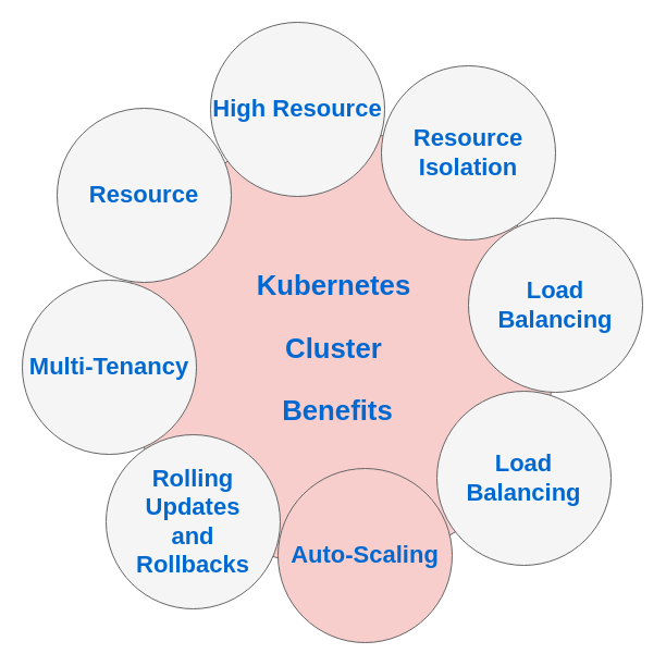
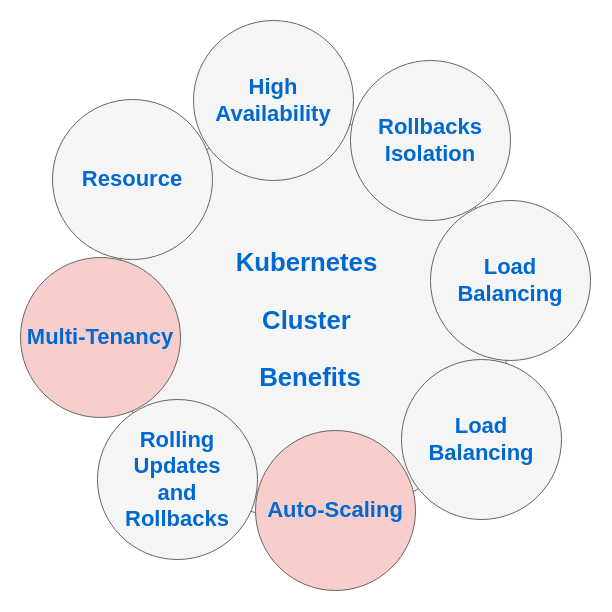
  <mxCell id="0" />
  <mxCell id="1" parent="0" />
- <mxCell id="2" value="&lt;h3 class=&quot;graf graf--h3&quot; name=&quot;c93f&quot;&gt;&lt;font face=&quot;Helvetica&quot;&gt;Kubernetes&amp;nbsp;&lt;/font&gt;&lt;/h3&gt;&lt;h3 class=&quot;graf graf--h3&quot; name=&quot;c93f&quot;&gt;&lt;font face=&quot;Helvetica&quot;&gt;Cluster&amp;nbsp;&lt;/font&gt;&lt;/h3&gt;&lt;h3 class=&quot;graf graf--h3&quot; name=&quot;c93f&quot;&gt;&lt;font face=&quot;Helvetica&quot;&gt;Benefits&lt;/font&gt;&lt;br&gt;&lt;/h3&gt;" style="ellipse;whiteSpace=wrap;html=1;rounded=0;shadow=0;dashed=0;comic=0;fontFamily=Verdana;fontSize=22;fontColor=#0069D1;fillColor=#f8cecc;strokeColor=#666666;" parent="1" vertex="1"><mxGeometry x="110" y="120" width="400" height="400" as="geometry" /></mxCell>
- <mxCell id="3" value="&lt;font face=&quot;Helvetica&quot;&gt;&lt;b&gt;High Resource&lt;/b&gt;&lt;/font&gt;" style="ellipse;whiteSpace=wrap;html=1;rounded=0;shadow=0;dashed=0;comic=0;fontFamily=Verdana;fontSize=22;fontColor=#0069D1;fillColor=#f5f5f5;strokeColor=#666666;" parent="1" vertex="1"><mxGeometry x="193" y="20" width="160" height="160" as="geometry" /></mxCell>
+ <mxCell id="2" value="&lt;h3 class=&quot;graf graf--h3&quot; name=&quot;c93f&quot;&gt;&lt;font face=&quot;Helvetica&quot;&gt;Kubernetes&amp;nbsp;&lt;/font&gt;&lt;/h3&gt;&lt;h3 class=&quot;graf graf--h3&quot; name=&quot;c93f&quot;&gt;&lt;font face=&quot;Helvetica&quot;&gt;Cluster&amp;nbsp;&lt;/font&gt;&lt;/h3&gt;&lt;h3 class=&quot;graf graf--h3&quot; name=&quot;c93f&quot;&gt;&lt;font face=&quot;Helvetica&quot;&gt;Benefits&lt;/font&gt;&lt;br&gt;&lt;/h3&gt;" style="ellipse;whiteSpace=wrap;html=1;rounded=0;shadow=0;dashed=0;comic=0;fontFamily=Verdana;fontSize=22;fontColor=#0069D1;fillColor=#f5f5f5;strokeColor=#666666;" parent="1" vertex="1"><mxGeometry x="110" y="120" width="400" height="400" as="geometry" /></mxCell>
+ <mxCell id="3" value="&lt;font face=&quot;Helvetica&quot;&gt;&lt;b&gt;High Availability&lt;/b&gt;&lt;/font&gt;" style="ellipse;whiteSpace=wrap;html=1;rounded=0;shadow=0;dashed=0;comic=0;fontFamily=Verdana;fontSize=22;fontColor=#0069D1;fillColor=#f5f5f5;strokeColor=#666666;" parent="1" vertex="1"><mxGeometry x="193" y="20" width="160" height="160" as="geometry" /></mxCell>
  <mxCell id="4" value="&lt;font face=&quot;Helvetica&quot;&gt;&lt;b&gt;Rolling Updates &lt;br&gt;and &lt;br&gt;Rollbacks&lt;/b&gt;&lt;/font&gt;" style="ellipse;whiteSpace=wrap;html=1;rounded=0;shadow=0;dashed=0;comic=0;fontFamily=Verdana;fontSize=22;fontColor=#0069D1;fillColor=#f5f5f5;strokeColor=#666666;align=center;" parent="1" vertex="1"><mxGeometry x="97" y="399" width="160" height="160" as="geometry" /></mxCell>
  <mxCell id="5" value="&lt;font face=&quot;Helvetica&quot;&gt;&lt;b&gt;Resource&lt;/b&gt;&lt;/font&gt;" style="ellipse;whiteSpace=wrap;html=1;rounded=0;shadow=0;dashed=0;comic=0;fontFamily=Verdana;fontSize=22;fontColor=#0069D1;fillColor=#f5f5f5;strokeColor=#666666;" parent="1" vertex="1"><mxGeometry x="52" y="99" width="160" height="160" as="geometry" /></mxCell>
- <mxCell id="6" value="&lt;font face=&quot;Helvetica&quot;&gt;&lt;b&gt;Resource Isolation&lt;/b&gt;&lt;/font&gt;" style="ellipse;whiteSpace=wrap;html=1;rounded=0;shadow=0;dashed=0;comic=0;fontFamily=Verdana;fontSize=22;fontColor=#0069D1;fillColor=#f5f5f5;strokeColor=#666666;align=center;" parent="1" vertex="1"><mxGeometry x="350" y="60" width="160" height="160" as="geometry" /></mxCell>
+ <mxCell id="6" value="&lt;font face=&quot;Helvetica&quot;&gt;&lt;b&gt;Rollbacks Isolation&lt;/b&gt;&lt;/font&gt;" style="ellipse;whiteSpace=wrap;html=1;rounded=0;shadow=0;dashed=0;comic=0;fontFamily=Verdana;fontSize=22;fontColor=#0069D1;fillColor=#f5f5f5;strokeColor=#666666;align=center;" parent="1" vertex="1"><mxGeometry x="350" y="60" width="160" height="160" as="geometry" /></mxCell>
  <mxCell id="7" value="&lt;div&gt;&lt;font style=&quot;&quot; face=&quot;Helvetica&quot;&gt;&lt;b&gt;Auto-Scaling&lt;/b&gt;&lt;/font&gt;&lt;br&gt;&lt;/div&gt;" style="ellipse;whiteSpace=wrap;html=1;rounded=0;shadow=0;dashed=0;comic=0;fontFamily=Verdana;fontSize=22;fontColor=#0069D1;fillColor=#f8cecc;strokeColor=#666666;" parent="1" vertex="1"><mxGeometry x="255" y="430" width="160" height="160" as="geometry" /></mxCell>
- <mxCell id="8" value="&lt;div&gt;&lt;b&gt;&lt;font face=&quot;Helvetica&quot;&gt;Multi-Tenancy&lt;/font&gt;&lt;/b&gt;&lt;br&gt;&lt;/div&gt;" style="ellipse;whiteSpace=wrap;html=1;rounded=0;shadow=0;dashed=0;comic=0;fontFamily=Verdana;fontSize=22;fontColor=#0069D1;fillColor=#f5f5f5;strokeColor=#666666;" parent="1" vertex="1"><mxGeometry x="20" y="257" width="160" height="160" as="geometry" /></mxCell>
+ <mxCell id="8" value="&lt;div&gt;&lt;b&gt;&lt;font face=&quot;Helvetica&quot;&gt;Multi-Tenancy&lt;/font&gt;&lt;/b&gt;&lt;br&gt;&lt;/div&gt;" style="ellipse;whiteSpace=wrap;html=1;rounded=0;shadow=0;dashed=0;comic=0;fontFamily=Verdana;fontSize=22;fontColor=#0069D1;fillColor=#f8cecc;strokeColor=#666666;" parent="1" vertex="1"><mxGeometry x="20" y="257" width="160" height="160" as="geometry" /></mxCell>
  <mxCell id="9" value="&lt;font face=&quot;Helvetica&quot;&gt;&lt;b&gt;Load Balancing&lt;/b&gt;&lt;/font&gt;" style="ellipse;whiteSpace=wrap;html=1;rounded=0;shadow=0;dashed=0;comic=0;fontFamily=Verdana;fontSize=22;fontColor=#0069D1;fillColor=#f5f5f5;strokeColor=#666666;align=center;" vertex="1" parent="1"><mxGeometry x="430" y="200" width="160" height="160" as="geometry" /></mxCell>
  <mxCell id="10" value="&lt;font face=&quot;Helvetica&quot;&gt;&lt;b&gt;Load Balancing&lt;/b&gt;&lt;/font&gt;" style="ellipse;whiteSpace=wrap;html=1;rounded=0;shadow=0;dashed=0;comic=0;fontFamily=Verdana;fontSize=22;fontColor=#0069D1;fillColor=#f5f5f5;strokeColor=#666666;align=center;" vertex="1" parent="1"><mxGeometry x="401" y="359" width="160" height="160" as="geometry" /></mxCell>
